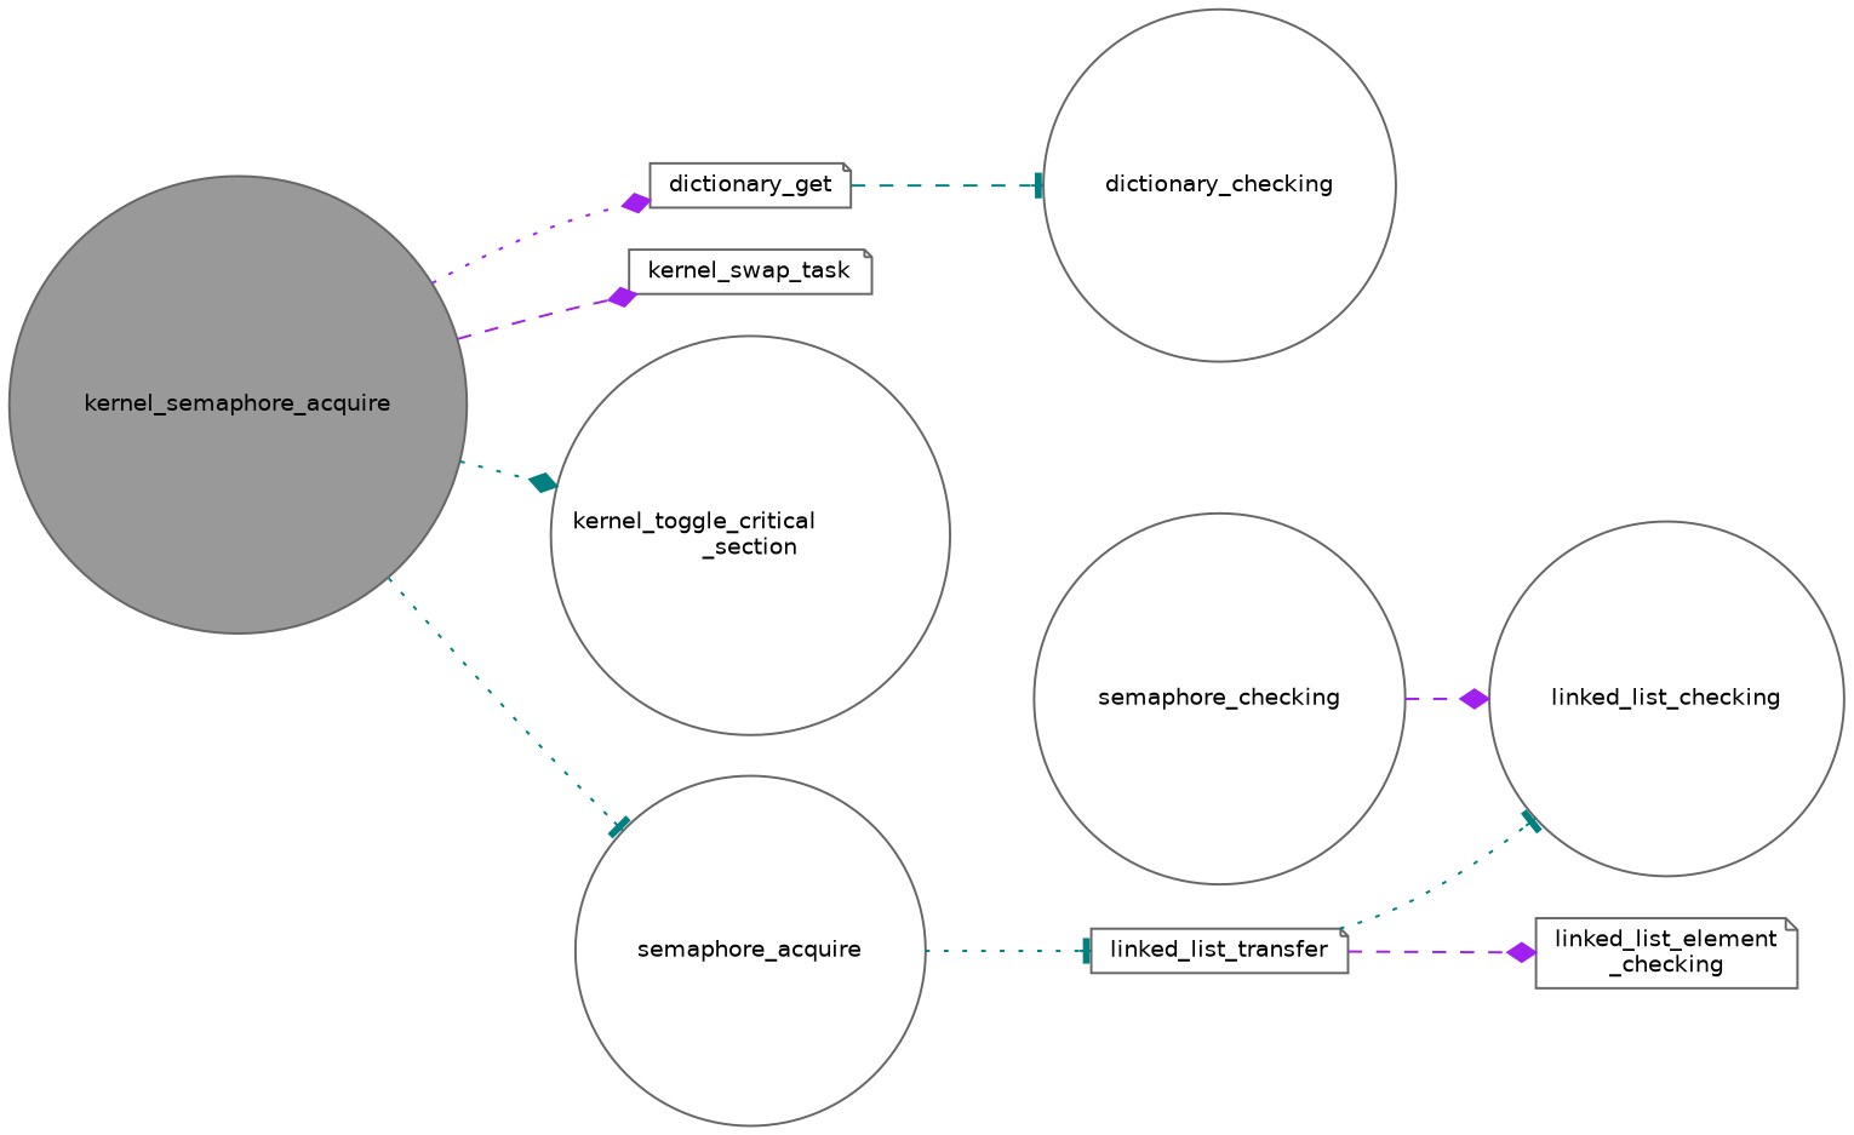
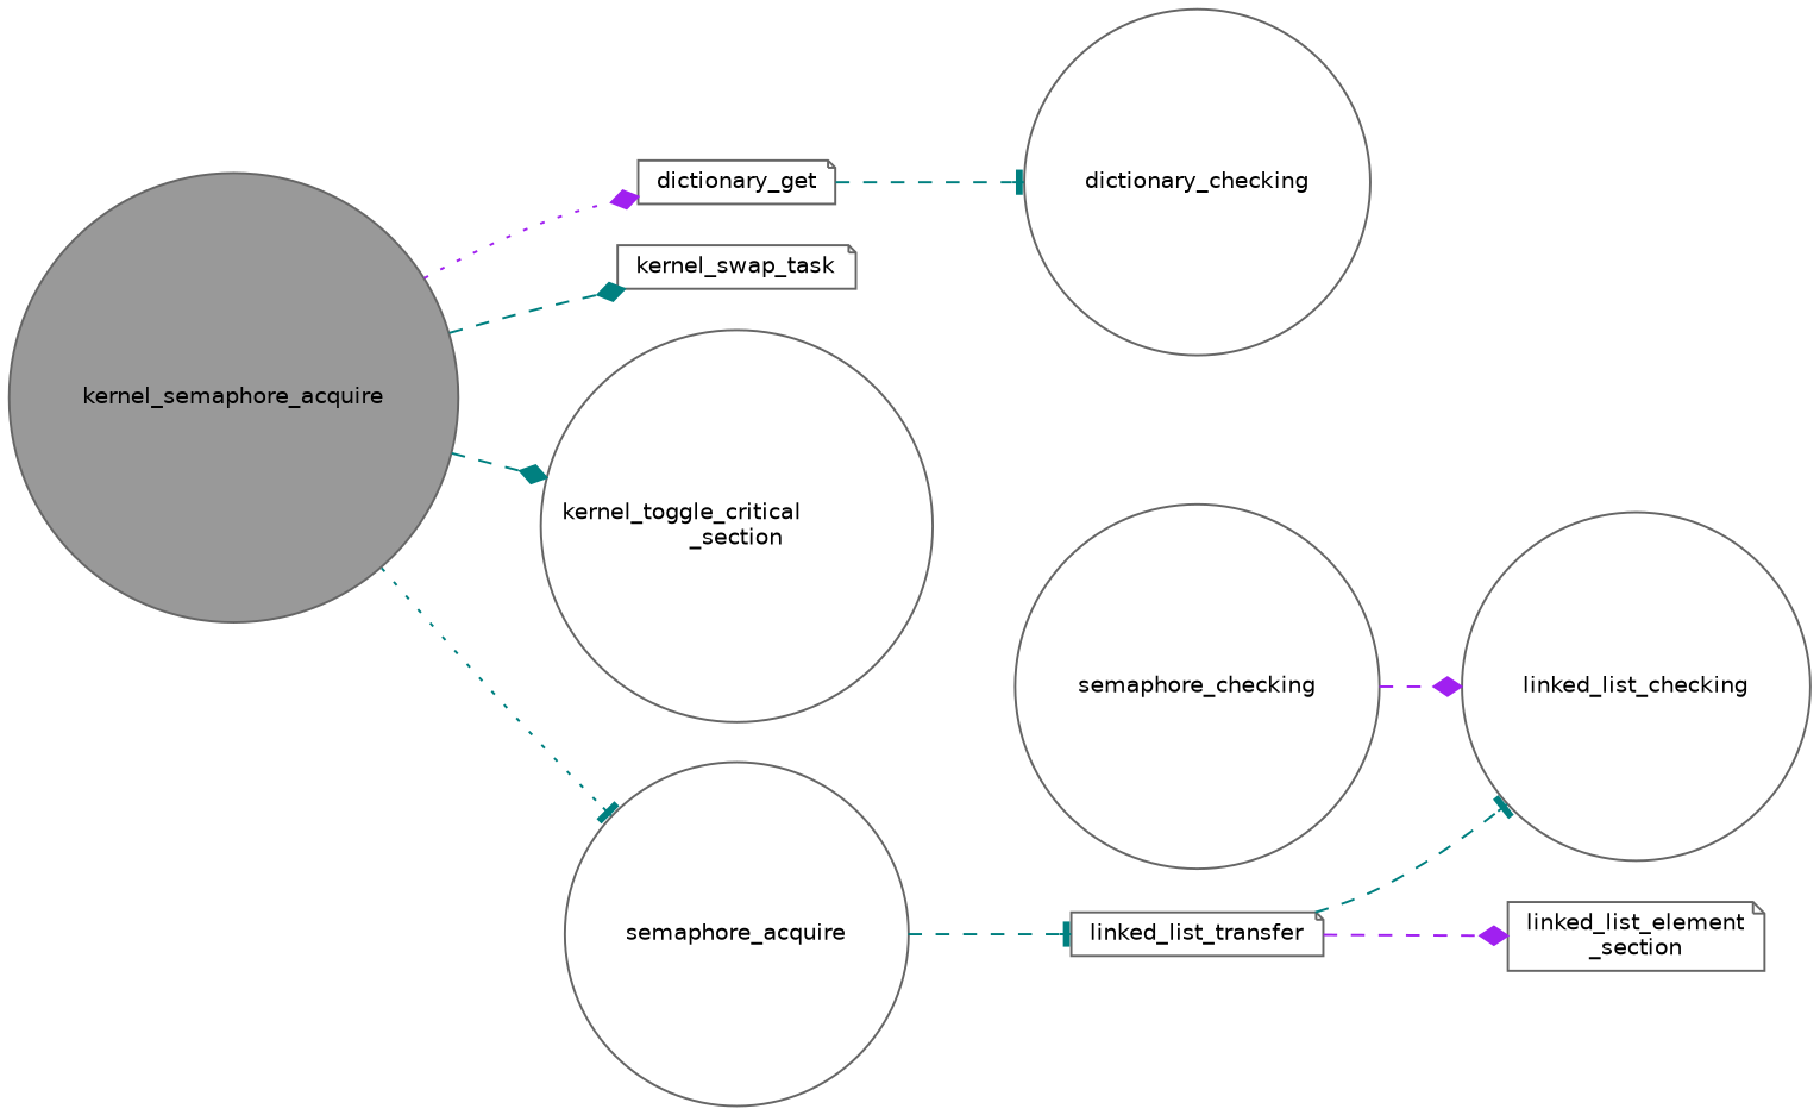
  digraph {
    fontname="DejaVu Sans"
    rankdir=LR
    node [color=grey40 fillcolor=white fontname="DejaVu Sans" fontsize=10 shape=circle style=filled]
    edge [arrowhead=diamond color=teal fontname="DejaVu Sans" fontsize=10 labelfontname=Helvetica labelfontsize=10 style=dashed]
    n1 [color=gray40 fillcolor=grey60 fontcolor=black height=0.2 label=kernel_semaphore_acquire width=0.4]
    n2 [height=0.2 label=dictionary_get shape=note width=0.4]
    n3 [height=0.2 label=kernel_swap_task shape=note width=0.4]
    n4 [height=0.2 label="kernel_toggle_critical\l_section" width=0.4]
    n5 [height=0.2 label=semaphore_acquire width=0.4]
    n6 [height=0.2 label=dictionary_checking width=0.4]
    n7 [height=0.2 label=linked_list_transfer shape=note width=0.4]
    n8 [height=0.2 label=linked_list_checking width=0.4]
-   n9 [height=0.2 label="linked_list_element\l_checking" shape=note width=0.4]
+   n9 [height=0.2 label="linked_list_element\l_section" shape=note width=0.4]
    n10 [height=0.2 label=semaphore_checking width=0.4]
    n1 -> n2 [color=purple style=dotted]
-   n1 -> n3 [color=purple]
-   n1 -> n4 [style=dotted]
+   n1 -> n3
+   n1 -> n4
    n1 -> n5 [arrowhead=tee style=dotted]
    n2 -> n6 [arrowhead=tee]
-   n5 -> n7 [arrowhead=tee style=dotted]
-   n7 -> n8 [arrowhead=tee style=dotted]
+   n5 -> n7 [arrowhead=tee]
+   n7 -> n8 [arrowhead=tee]
    n7 -> n9 [color=purple]
    n10 -> n8 [color=purple]
  }
